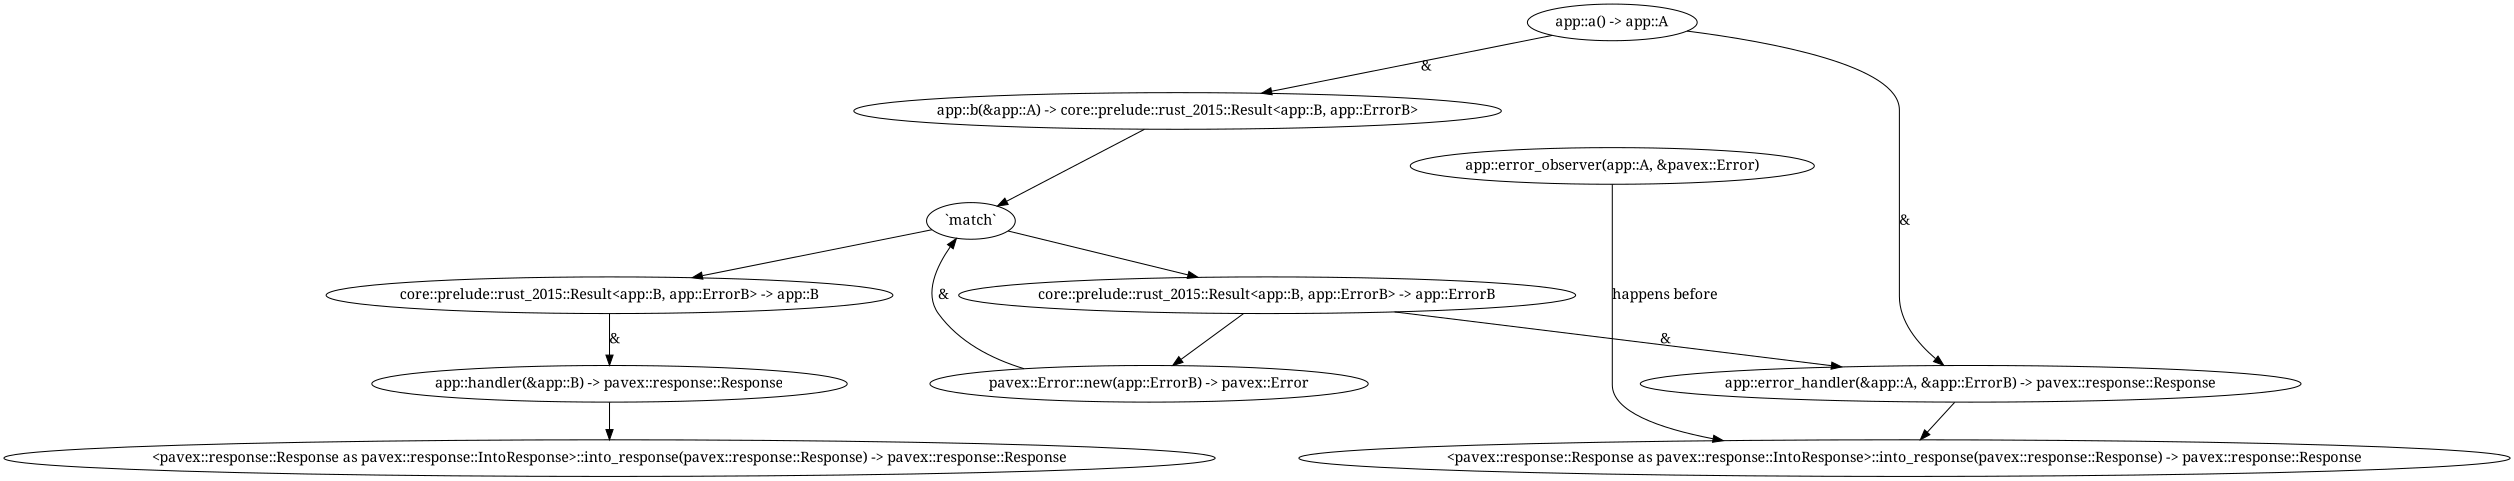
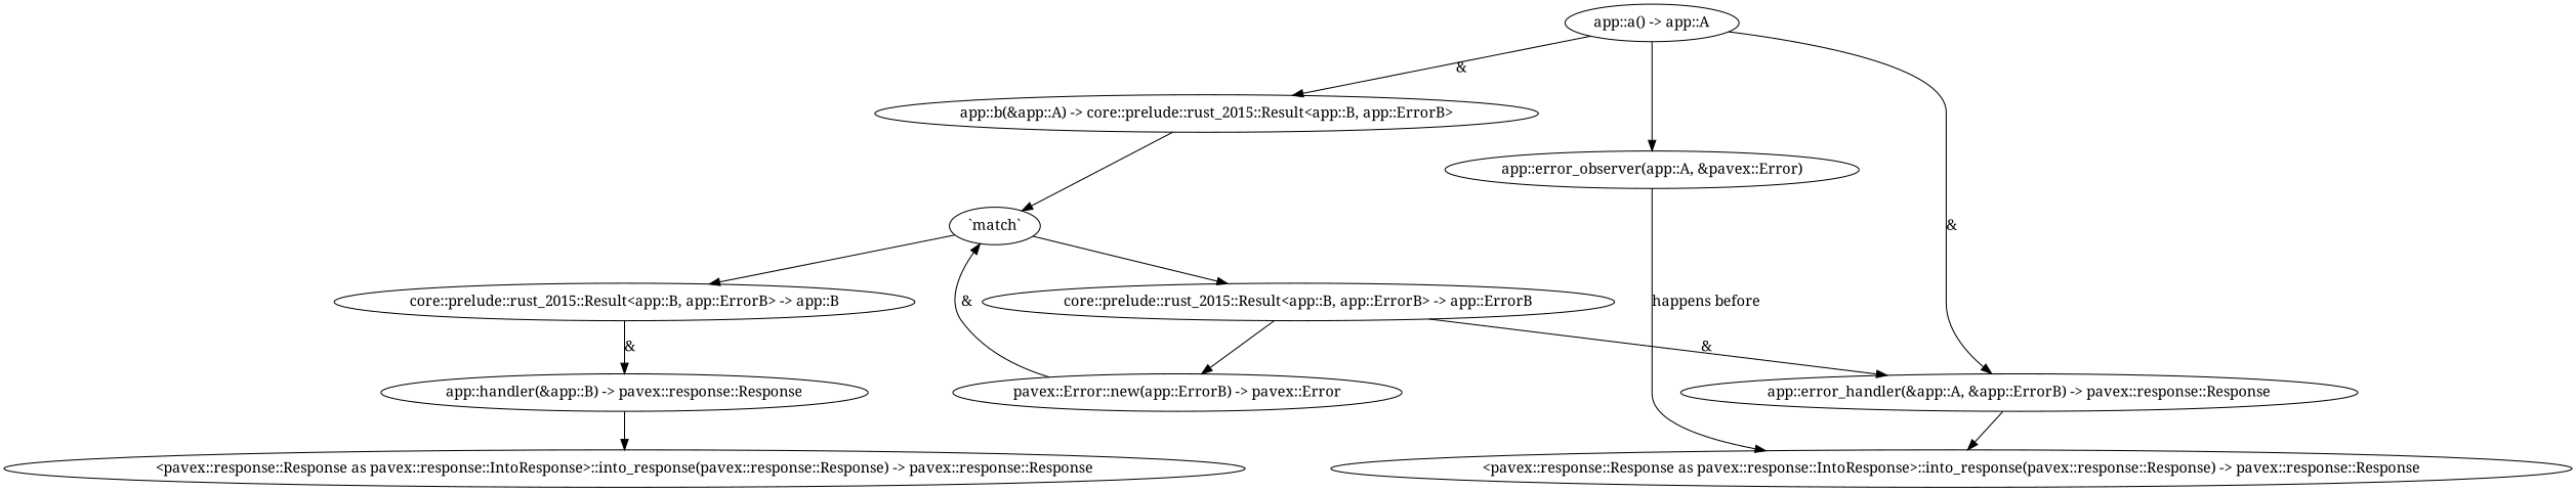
  digraph {
    fontname="Noto Serif"
    node [fontname="Noto Serif"]
    edge [fontname="Noto Serif"]
    n1 [label="app::handler(&app::B) -> pavex::response::Response"]
    n2 [label="<pavex::response::Response as pavex::response::IntoResponse>::into_response(pavex::response::Response) -> pavex::response::Response"]
    n3 [label="core::prelude::rust_2015::Result<app::B, app::ErrorB> -> app::B"]
    n4 [label="app::b(&app::A) -> core::prelude::rust_2015::Result<app::B, app::ErrorB>"]
    n5 [label="`match`"]
    n6 [label="core::prelude::rust_2015::Result<app::B, app::ErrorB> -> app::ErrorB"]
    n7 [label="app::a() -> app::A"]
    n8 [label="app::error_handler(&app::A, &app::ErrorB) -> pavex::response::Response"]
    n9 [label="app::error_observer(app::A, &pavex::Error)"]
    n10 [label="<pavex::response::Response as pavex::response::IntoResponse>::into_response(pavex::response::Response) -> pavex::response::Response"]
    n11 [label="pavex::Error::new(app::ErrorB) -> pavex::Error"]
    n1 -> n2
    n3 -> n1 [label="&"]
    n4 -> n5
    n5 -> n3
    n5 -> n6
    n6 -> n8 [label="&"]
    n6 -> n11
    n7 -> n4 [label="&"]
    n7 -> n8 [label="&"]
+   n7 -> n9
    n8 -> n10
    n9 -> n10 [label="happens before"]
    n11 -> n5 [label="&"]
  }
